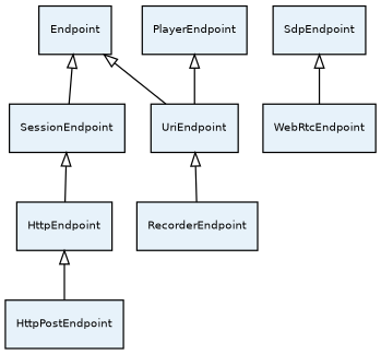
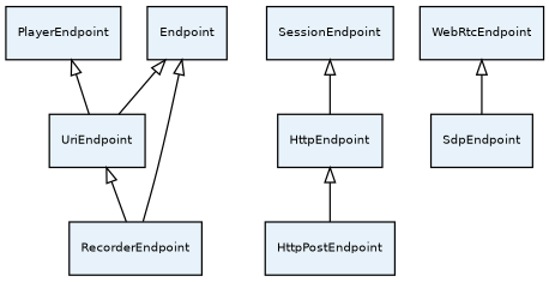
  digraph {
    fontname="Bitstream Vera Sans"
    fontsize=8
    node [fillcolor="#E7F2FA" fontname="Bitstream Vera Sans" fontsize=8 shape=record style=filled]
    edge [arrowtail=empty dir=back fontname="Bitstream Vera Sans" fontsize=8]
    Endpoint
    SessionEndpoint
    UriEndpoint
    HttpEndpoint
    RecorderEndpoint
    HttpPostEndpoint
    SdpEndpoint
    WebRtcEndpoint
    PlayerEndpoint
-   Endpoint -> SessionEndpoint
+   Endpoint -> RecorderEndpoint
    Endpoint -> UriEndpoint
    SessionEndpoint -> HttpEndpoint
    UriEndpoint -> RecorderEndpoint
    HttpEndpoint -> HttpPostEndpoint
-   SdpEndpoint -> WebRtcEndpoint
+   WebRtcEndpoint -> SdpEndpoint
    PlayerEndpoint -> UriEndpoint
  }
